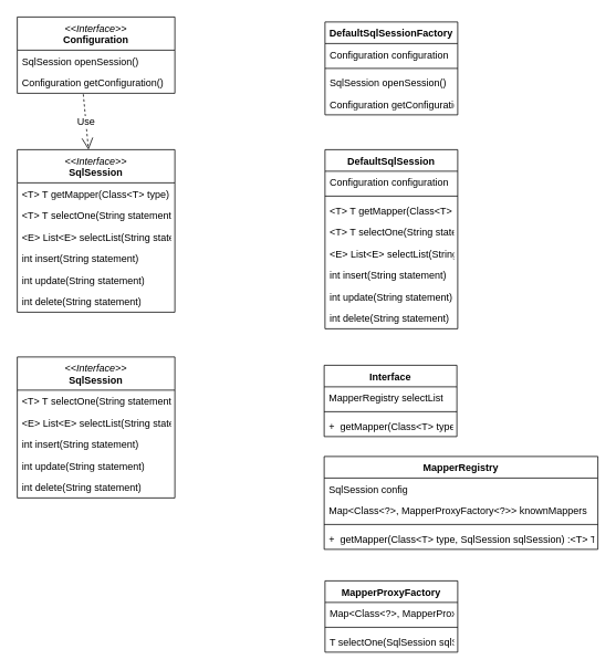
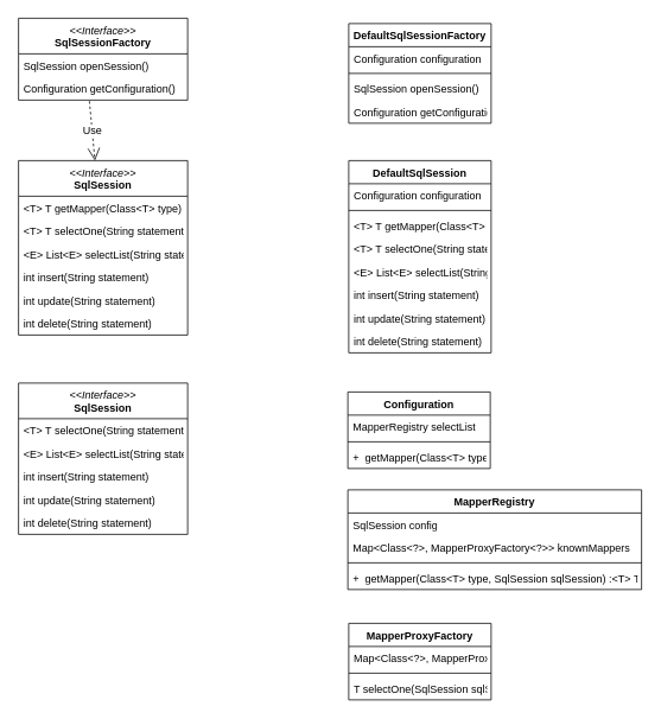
  <mxCell id="0" />
  <mxCell id="1" parent="0" />
- <mxCell id="2" value="&lt;i style=&quot;font-weight: 400;&quot;&gt;&amp;lt;&amp;lt;Interface&amp;gt;&amp;gt;&lt;/i&gt;&lt;br style=&quot;font-weight: 400;&quot;&gt;Configuration" style="swimlane;fontStyle=1;align=center;verticalAlign=top;childLayout=stackLayout;horizontal=1;startSize=40;horizontalStack=0;resizeParent=1;resizeParentMax=0;resizeLast=0;collapsible=1;marginBottom=0;whiteSpace=wrap;html=1;" vertex="1" parent="1"><mxGeometry x="20" y="20" width="190" height="92" as="geometry" /></mxCell>
+ <mxCell id="2" value="&lt;i style=&quot;font-weight: 400;&quot;&gt;&amp;lt;&amp;lt;Interface&amp;gt;&amp;gt;&lt;/i&gt;&lt;br style=&quot;font-weight: 400;&quot;&gt;SqlSessionFactory" style="swimlane;fontStyle=1;align=center;verticalAlign=top;childLayout=stackLayout;horizontal=1;startSize=40;horizontalStack=0;resizeParent=1;resizeParentMax=0;resizeLast=0;collapsible=1;marginBottom=0;whiteSpace=wrap;html=1;" vertex="1" parent="1"><mxGeometry x="20" y="20" width="190" height="92" as="geometry" /></mxCell>
  <mxCell id="3" value="SqlSession openSession()" style="text;strokeColor=none;fillColor=none;align=left;verticalAlign=top;spacingLeft=4;spacingRight=4;overflow=hidden;rotatable=0;points=[[0,0.5],[1,0.5]];portConstraint=eastwest;html=1;" vertex="1" parent="2"><mxGeometry y="40" width="190" height="26" as="geometry" /></mxCell>
  <mxCell id="4" value="Configuration getConfiguration()" style="text;strokeColor=none;fillColor=none;align=left;verticalAlign=top;spacingLeft=4;spacingRight=4;overflow=hidden;rotatable=0;points=[[0,0.5],[1,0.5]];portConstraint=eastwest;html=1;" vertex="1" parent="2"><mxGeometry y="66" width="190" height="26" as="geometry" /></mxCell>
  <mxCell id="5" value="DefaultSqlSessionFactory" style="swimlane;fontStyle=1;align=center;verticalAlign=top;childLayout=stackLayout;horizontal=1;startSize=26;horizontalStack=0;resizeParent=1;resizeParentMax=0;resizeLast=0;collapsible=1;marginBottom=0;whiteSpace=wrap;html=1;spacingLeft=4;spacingRight=4;fontFamily=Helvetica;fontSize=12;fontColor=default;fillColor=none;gradientColor=none;" vertex="1" parent="1"><mxGeometry x="391" y="26" width="160" height="112" as="geometry" /></mxCell>
  <mxCell id="6" value="&lt;div&gt;Configuration configuration&lt;/div&gt;&lt;div&gt;&lt;br&gt;&lt;/div&gt;" style="text;strokeColor=none;fillColor=none;align=left;verticalAlign=top;spacingLeft=4;spacingRight=4;overflow=hidden;rotatable=0;points=[[0,0.5],[1,0.5]];portConstraint=eastwest;whiteSpace=wrap;html=1;fontFamily=Helvetica;fontSize=12;fontColor=default;" vertex="1" parent="5"><mxGeometry y="26" width="160" height="26" as="geometry" /></mxCell>
  <mxCell id="7" value="" style="line;strokeWidth=1;fillColor=none;align=left;verticalAlign=middle;spacingTop=-1;spacingLeft=3;spacingRight=3;rotatable=0;labelPosition=right;points=[];portConstraint=eastwest;strokeColor=inherit;fontFamily=Helvetica;fontSize=12;fontColor=default;" vertex="1" parent="5"><mxGeometry y="52" width="160" height="8" as="geometry" /></mxCell>
  <mxCell id="8" value="&lt;span style=&quot;text-wrap-mode: nowrap;&quot;&gt;SqlSession openSession()&lt;/span&gt;" style="text;strokeColor=none;fillColor=none;align=left;verticalAlign=top;spacingLeft=4;spacingRight=4;overflow=hidden;rotatable=0;points=[[0,0.5],[1,0.5]];portConstraint=eastwest;whiteSpace=wrap;html=1;fontFamily=Helvetica;fontSize=12;fontColor=default;" vertex="1" parent="5"><mxGeometry y="60" width="160" height="26" as="geometry" /></mxCell>
  <mxCell id="9" value="&lt;span style=&quot;text-wrap-mode: nowrap;&quot;&gt;Configuration getConfiguration()&lt;/span&gt;" style="text;strokeColor=none;fillColor=none;align=left;verticalAlign=top;spacingLeft=4;spacingRight=4;overflow=hidden;rotatable=0;points=[[0,0.5],[1,0.5]];portConstraint=eastwest;whiteSpace=wrap;html=1;fontFamily=Helvetica;fontSize=12;fontColor=default;" vertex="1" parent="5"><mxGeometry y="86" width="160" height="26" as="geometry" /></mxCell>
  <mxCell id="10" value="&lt;i style=&quot;font-weight: 400;&quot;&gt;&amp;lt;&amp;lt;Interface&amp;gt;&amp;gt;&lt;/i&gt;&lt;br style=&quot;font-weight: 400;&quot;&gt;SqlSession" style="swimlane;fontStyle=1;align=center;verticalAlign=top;childLayout=stackLayout;horizontal=1;startSize=40;horizontalStack=0;resizeParent=1;resizeParentMax=0;resizeLast=0;collapsible=1;marginBottom=0;whiteSpace=wrap;html=1;" vertex="1" parent="1"><mxGeometry x="20" y="180" width="190" height="196" as="geometry" /></mxCell>
  <mxCell id="11" value=" &amp;lt;T&amp;gt; T getMapper(Class&amp;lt;T&amp;gt; type)" style="text;strokeColor=none;fillColor=none;align=left;verticalAlign=top;spacingLeft=4;spacingRight=4;overflow=hidden;rotatable=0;points=[[0,0.5],[1,0.5]];portConstraint=eastwest;html=1;" vertex="1" parent="10"><mxGeometry y="40" width="190" height="26" as="geometry" /></mxCell>
  <mxCell id="12" value="&amp;lt;T&amp;gt; T selectOne(String statement)" style="text;strokeColor=none;fillColor=none;align=left;verticalAlign=top;spacingLeft=4;spacingRight=4;overflow=hidden;rotatable=0;points=[[0,0.5],[1,0.5]];portConstraint=eastwest;html=1;" vertex="1" parent="10"><mxGeometry y="66" width="190" height="26" as="geometry" /></mxCell>
  <mxCell id="13" value="&lt;div&gt;&amp;lt;E&amp;gt; List&amp;lt;E&amp;gt; selectList(String statement)&amp;nbsp;&lt;/div&gt;&lt;div&gt;&lt;br&gt;&lt;/div&gt;" style="text;strokeColor=none;fillColor=none;align=left;verticalAlign=top;spacingLeft=4;spacingRight=4;overflow=hidden;rotatable=0;points=[[0,0.5],[1,0.5]];portConstraint=eastwest;html=1;" vertex="1" parent="10"><mxGeometry y="92" width="190" height="26" as="geometry" /></mxCell>
  <mxCell id="14" value="int insert(String statement)" style="text;strokeColor=none;fillColor=none;align=left;verticalAlign=top;spacingLeft=4;spacingRight=4;overflow=hidden;rotatable=0;points=[[0,0.5],[1,0.5]];portConstraint=eastwest;html=1;" vertex="1" parent="10"><mxGeometry y="118" width="190" height="26" as="geometry" /></mxCell>
  <mxCell id="15" value="int update(String statement)" style="text;strokeColor=none;fillColor=none;align=left;verticalAlign=top;spacingLeft=4;spacingRight=4;overflow=hidden;rotatable=0;points=[[0,0.5],[1,0.5]];portConstraint=eastwest;html=1;" vertex="1" parent="10"><mxGeometry y="144" width="190" height="26" as="geometry" /></mxCell>
  <mxCell id="16" value="int delete(String statement)" style="text;strokeColor=none;fillColor=none;align=left;verticalAlign=top;spacingLeft=4;spacingRight=4;overflow=hidden;rotatable=0;points=[[0,0.5],[1,0.5]];portConstraint=eastwest;html=1;" vertex="1" parent="10"><mxGeometry y="170" width="190" height="26" as="geometry" /></mxCell>
  <mxCell id="17" value="Use" style="endArrow=open;endSize=12;dashed=1;html=1;rounded=0;fontFamily=Helvetica;fontSize=12;fontColor=default;exitX=0.419;exitY=1.045;exitDx=0;exitDy=0;exitPerimeter=0;" edge="1" parent="1" source="4" target="10"><mxGeometry width="160" relative="1" as="geometry"><mxPoint x="120" y="180" as="sourcePoint" /><mxPoint x="320" y="180" as="targetPoint" /></mxGeometry></mxCell>
  <mxCell id="18" value="&lt;i style=&quot;font-weight: 400;&quot;&gt;&amp;lt;&amp;lt;Interface&amp;gt;&amp;gt;&lt;/i&gt;&lt;br style=&quot;font-weight: 400;&quot;&gt;SqlSession" style="swimlane;fontStyle=1;align=center;verticalAlign=top;childLayout=stackLayout;horizontal=1;startSize=40;horizontalStack=0;resizeParent=1;resizeParentMax=0;resizeLast=0;collapsible=1;marginBottom=0;whiteSpace=wrap;html=1;" vertex="1" parent="1"><mxGeometry x="20" y="430" width="190" height="170" as="geometry" /></mxCell>
  <mxCell id="19" value="&amp;lt;T&amp;gt; T selectOne(String statement)" style="text;strokeColor=none;fillColor=none;align=left;verticalAlign=top;spacingLeft=4;spacingRight=4;overflow=hidden;rotatable=0;points=[[0,0.5],[1,0.5]];portConstraint=eastwest;html=1;" vertex="1" parent="18"><mxGeometry y="40" width="190" height="26" as="geometry" /></mxCell>
  <mxCell id="20" value="&lt;div&gt;&amp;lt;E&amp;gt; List&amp;lt;E&amp;gt; selectList(String statement)&amp;nbsp;&lt;/div&gt;&lt;div&gt;&lt;br&gt;&lt;/div&gt;" style="text;strokeColor=none;fillColor=none;align=left;verticalAlign=top;spacingLeft=4;spacingRight=4;overflow=hidden;rotatable=0;points=[[0,0.5],[1,0.5]];portConstraint=eastwest;html=1;" vertex="1" parent="18"><mxGeometry y="66" width="190" height="26" as="geometry" /></mxCell>
  <mxCell id="21" value="int insert(String statement)" style="text;strokeColor=none;fillColor=none;align=left;verticalAlign=top;spacingLeft=4;spacingRight=4;overflow=hidden;rotatable=0;points=[[0,0.5],[1,0.5]];portConstraint=eastwest;html=1;" vertex="1" parent="18"><mxGeometry y="92" width="190" height="26" as="geometry" /></mxCell>
  <mxCell id="22" value="int update(String statement)" style="text;strokeColor=none;fillColor=none;align=left;verticalAlign=top;spacingLeft=4;spacingRight=4;overflow=hidden;rotatable=0;points=[[0,0.5],[1,0.5]];portConstraint=eastwest;html=1;" vertex="1" parent="18"><mxGeometry y="118" width="190" height="26" as="geometry" /></mxCell>
  <mxCell id="23" value="int delete(String statement)" style="text;strokeColor=none;fillColor=none;align=left;verticalAlign=top;spacingLeft=4;spacingRight=4;overflow=hidden;rotatable=0;points=[[0,0.5],[1,0.5]];portConstraint=eastwest;html=1;" vertex="1" parent="18"><mxGeometry y="144" width="190" height="26" as="geometry" /></mxCell>
  <mxCell id="24" value="DefaultSqlSession" style="swimlane;fontStyle=1;align=center;verticalAlign=top;childLayout=stackLayout;horizontal=1;startSize=26;horizontalStack=0;resizeParent=1;resizeParentMax=0;resizeLast=0;collapsible=1;marginBottom=0;whiteSpace=wrap;html=1;spacingLeft=4;spacingRight=4;fontFamily=Helvetica;fontSize=12;fontColor=default;fillColor=none;gradientColor=none;" vertex="1" parent="1"><mxGeometry x="391" y="180" width="160" height="216" as="geometry" /></mxCell>
  <mxCell id="25" value="&lt;div&gt;Configuration configuration&lt;/div&gt;&lt;div&gt;&lt;br&gt;&lt;/div&gt;" style="text;strokeColor=none;fillColor=none;align=left;verticalAlign=top;spacingLeft=4;spacingRight=4;overflow=hidden;rotatable=0;points=[[0,0.5],[1,0.5]];portConstraint=eastwest;whiteSpace=wrap;html=1;fontFamily=Helvetica;fontSize=12;fontColor=default;" vertex="1" parent="24"><mxGeometry y="26" width="160" height="26" as="geometry" /></mxCell>
  <mxCell id="26" value="" style="line;strokeWidth=1;fillColor=none;align=left;verticalAlign=middle;spacingTop=-1;spacingLeft=3;spacingRight=3;rotatable=0;labelPosition=right;points=[];portConstraint=eastwest;strokeColor=inherit;fontFamily=Helvetica;fontSize=12;fontColor=default;" vertex="1" parent="24"><mxGeometry y="52" width="160" height="8" as="geometry" /></mxCell>
  <mxCell id="27" value="&lt;span style=&quot;text-wrap-mode: nowrap;&quot;&gt;&amp;lt;T&amp;gt; T getMapper(Class&amp;lt;T&amp;gt; type)&lt;/span&gt;" style="text;strokeColor=none;fillColor=none;align=left;verticalAlign=top;spacingLeft=4;spacingRight=4;overflow=hidden;rotatable=0;points=[[0,0.5],[1,0.5]];portConstraint=eastwest;whiteSpace=wrap;html=1;fontFamily=Helvetica;fontSize=12;fontColor=default;" vertex="1" parent="24"><mxGeometry y="60" width="160" height="26" as="geometry" /></mxCell>
  <mxCell id="28" value="&lt;span style=&quot;text-wrap-mode: nowrap;&quot;&gt;&amp;lt;T&amp;gt; T selectOne(String statement)&lt;/span&gt;" style="text;strokeColor=none;fillColor=none;align=left;verticalAlign=top;spacingLeft=4;spacingRight=4;overflow=hidden;rotatable=0;points=[[0,0.5],[1,0.5]];portConstraint=eastwest;whiteSpace=wrap;html=1;fontFamily=Helvetica;fontSize=12;fontColor=default;" vertex="1" parent="24"><mxGeometry y="86" width="160" height="26" as="geometry" /></mxCell>
  <mxCell id="29" value="&lt;div&gt;&amp;lt;E&amp;gt; List&amp;lt;E&amp;gt; selectList(String statement)&amp;nbsp;&lt;/div&gt;&lt;div&gt;&lt;br style=&quot;text-wrap-mode: nowrap;&quot;&gt;&lt;/div&gt;" style="text;strokeColor=none;fillColor=none;align=left;verticalAlign=top;spacingLeft=4;spacingRight=4;overflow=hidden;rotatable=0;points=[[0,0.5],[1,0.5]];portConstraint=eastwest;html=1;fontFamily=Helvetica;fontSize=12;fontColor=default;" vertex="1" parent="24"><mxGeometry y="112" width="160" height="26" as="geometry" /></mxCell>
  <mxCell id="30" value="&lt;span style=&quot;text-wrap-mode: nowrap;&quot;&gt;int insert(String statement)&lt;/span&gt;" style="text;strokeColor=none;fillColor=none;align=left;verticalAlign=top;spacingLeft=4;spacingRight=4;overflow=hidden;rotatable=0;points=[[0,0.5],[1,0.5]];portConstraint=eastwest;whiteSpace=wrap;html=1;fontFamily=Helvetica;fontSize=12;fontColor=default;" vertex="1" parent="24"><mxGeometry y="138" width="160" height="26" as="geometry" /></mxCell>
  <mxCell id="31" value="&lt;div&gt;int update(String statement)&lt;/div&gt;" style="text;strokeColor=none;fillColor=none;align=left;verticalAlign=top;spacingLeft=4;spacingRight=4;overflow=hidden;rotatable=0;points=[[0,0.5],[1,0.5]];portConstraint=eastwest;html=1;fontFamily=Helvetica;fontSize=12;fontColor=default;" vertex="1" parent="24"><mxGeometry y="164" width="160" height="26" as="geometry" /></mxCell>
  <mxCell id="32" value="&lt;span style=&quot;text-wrap-mode: nowrap;&quot;&gt;int delete(String statement)&lt;/span&gt;" style="text;strokeColor=none;fillColor=none;align=left;verticalAlign=top;spacingLeft=4;spacingRight=4;overflow=hidden;rotatable=0;points=[[0,0.5],[1,0.5]];portConstraint=eastwest;whiteSpace=wrap;html=1;fontFamily=Helvetica;fontSize=12;fontColor=default;" vertex="1" parent="24"><mxGeometry y="190" width="160" height="26" as="geometry" /></mxCell>
- <mxCell id="33" value="Interface" style="swimlane;fontStyle=1;align=center;verticalAlign=top;childLayout=stackLayout;horizontal=1;startSize=26;horizontalStack=0;resizeParent=1;resizeParentMax=0;resizeLast=0;collapsible=1;marginBottom=0;whiteSpace=wrap;html=1;spacingLeft=4;spacingRight=4;fontFamily=Helvetica;fontSize=12;fontColor=default;fillColor=none;gradientColor=none;" vertex="1" parent="1"><mxGeometry x="390" y="440" width="160" height="86" as="geometry" /></mxCell>
+ <mxCell id="33" value="Configuration" style="swimlane;fontStyle=1;align=center;verticalAlign=top;childLayout=stackLayout;horizontal=1;startSize=26;horizontalStack=0;resizeParent=1;resizeParentMax=0;resizeLast=0;collapsible=1;marginBottom=0;whiteSpace=wrap;html=1;spacingLeft=4;spacingRight=4;fontFamily=Helvetica;fontSize=12;fontColor=default;fillColor=none;gradientColor=none;" vertex="1" parent="1"><mxGeometry x="390" y="440" width="160" height="86" as="geometry" /></mxCell>
  <mxCell id="34" value="&lt;div&gt;MapperRegistry selectList&lt;/div&gt;" style="text;strokeColor=none;fillColor=none;align=left;verticalAlign=top;spacingLeft=4;spacingRight=4;overflow=hidden;rotatable=0;points=[[0,0.5],[1,0.5]];portConstraint=eastwest;html=1;fontFamily=Helvetica;fontSize=12;fontColor=default;" vertex="1" parent="33"><mxGeometry y="26" width="160" height="26" as="geometry" /></mxCell>
  <mxCell id="35" value="" style="line;strokeWidth=1;fillColor=none;align=left;verticalAlign=middle;spacingTop=-1;spacingLeft=3;spacingRight=3;rotatable=0;labelPosition=right;points=[];portConstraint=eastwest;strokeColor=inherit;fontFamily=Helvetica;fontSize=12;fontColor=default;" vertex="1" parent="33"><mxGeometry y="52" width="160" height="8" as="geometry" /></mxCell>
  <mxCell id="36" value="&lt;span style=&quot;text-wrap-mode: nowrap;&quot;&gt;+&amp;nbsp; getMapper(Class&amp;lt;T&amp;gt; type, SqlSession sqlSession) :&lt;/span&gt;&lt;span style=&quot;text-wrap-mode: nowrap;&quot;&gt;&amp;lt;T&amp;gt; T&lt;/span&gt;" style="text;strokeColor=none;fillColor=none;align=left;verticalAlign=top;spacingLeft=4;spacingRight=4;overflow=hidden;rotatable=0;points=[[0,0.5],[1,0.5]];portConstraint=eastwest;html=1;fontFamily=Helvetica;fontSize=12;fontColor=default;" vertex="1" parent="33"><mxGeometry y="60" width="160" height="26" as="geometry" /></mxCell>
  <mxCell id="37" value="MapperRegistry" style="swimlane;fontStyle=1;align=center;verticalAlign=top;childLayout=stackLayout;horizontal=1;startSize=26;horizontalStack=0;resizeParent=1;resizeParentMax=0;resizeLast=0;collapsible=1;marginBottom=0;whiteSpace=wrap;html=1;spacingLeft=4;spacingRight=4;fontFamily=Helvetica;fontSize=12;fontColor=default;fillColor=none;gradientColor=none;" vertex="1" parent="1"><mxGeometry x="390" y="550" width="330" height="112" as="geometry" /></mxCell>
  <mxCell id="38" value="&lt;div&gt;SqlSession config&lt;/div&gt;" style="text;strokeColor=none;fillColor=none;align=left;verticalAlign=top;spacingLeft=4;spacingRight=4;overflow=hidden;rotatable=0;points=[[0,0.5],[1,0.5]];portConstraint=eastwest;whiteSpace=wrap;html=1;fontFamily=Helvetica;fontSize=12;fontColor=default;" vertex="1" parent="37"><mxGeometry y="26" width="330" height="26" as="geometry" /></mxCell>
  <mxCell id="39" value="&lt;div&gt;Map&amp;lt;Class&amp;lt;?&amp;gt;, MapperProxyFactory&amp;lt;?&amp;gt;&amp;gt; knownMappers&lt;/div&gt;" style="text;strokeColor=none;fillColor=none;align=left;verticalAlign=top;spacingLeft=4;spacingRight=4;overflow=hidden;rotatable=0;points=[[0,0.5],[1,0.5]];portConstraint=eastwest;html=1;fontFamily=Helvetica;fontSize=12;fontColor=default;" vertex="1" parent="37"><mxGeometry y="52" width="330" height="26" as="geometry" /></mxCell>
  <mxCell id="40" value="" style="line;strokeWidth=1;fillColor=none;align=left;verticalAlign=middle;spacingTop=-1;spacingLeft=3;spacingRight=3;rotatable=0;labelPosition=right;points=[];portConstraint=eastwest;strokeColor=inherit;fontFamily=Helvetica;fontSize=12;fontColor=default;" vertex="1" parent="37"><mxGeometry y="78" width="330" height="8" as="geometry" /></mxCell>
  <mxCell id="41" value="&lt;span style=&quot;text-wrap-mode: nowrap;&quot;&gt;+&amp;nbsp; getMapper(Class&amp;lt;T&amp;gt; type, SqlSession sqlSession) :&lt;/span&gt;&lt;span style=&quot;text-wrap-mode: nowrap;&quot;&gt;&amp;lt;T&amp;gt; T&lt;/span&gt;" style="text;strokeColor=none;fillColor=none;align=left;verticalAlign=top;spacingLeft=4;spacingRight=4;overflow=hidden;rotatable=0;points=[[0,0.5],[1,0.5]];portConstraint=eastwest;html=1;fontFamily=Helvetica;fontSize=12;fontColor=default;" vertex="1" parent="37"><mxGeometry y="86" width="330" height="26" as="geometry" /></mxCell>
  <mxCell id="42" value="MapperProxyFactory" style="swimlane;fontStyle=1;align=center;verticalAlign=top;childLayout=stackLayout;horizontal=1;startSize=26;horizontalStack=0;resizeParent=1;resizeParentMax=0;resizeLast=0;collapsible=1;marginBottom=0;whiteSpace=wrap;html=1;spacingLeft=4;spacingRight=4;fontFamily=Helvetica;fontSize=12;fontColor=default;fillColor=none;gradientColor=none;" vertex="1" parent="1"><mxGeometry x="391" y="700" width="160" height="86" as="geometry" /></mxCell>
  <mxCell id="43" value="&lt;div&gt;Map&amp;lt;Class&amp;lt;?&amp;gt;, MapperProxyFactory&amp;lt;?&amp;gt;&amp;gt; knownMappers&lt;/div&gt;" style="text;strokeColor=none;fillColor=none;align=left;verticalAlign=top;spacingLeft=4;spacingRight=4;overflow=hidden;rotatable=0;points=[[0,0.5],[1,0.5]];portConstraint=eastwest;html=1;fontFamily=Helvetica;fontSize=12;fontColor=default;" vertex="1" parent="42"><mxGeometry y="26" width="160" height="26" as="geometry" /></mxCell>
  <mxCell id="44" value="" style="line;strokeWidth=1;fillColor=none;align=left;verticalAlign=middle;spacingTop=-1;spacingLeft=3;spacingRight=3;rotatable=0;labelPosition=right;points=[];portConstraint=eastwest;strokeColor=inherit;fontFamily=Helvetica;fontSize=12;fontColor=default;" vertex="1" parent="42"><mxGeometry y="52" width="160" height="8" as="geometry" /></mxCell>
  <mxCell id="45" value="T selectOne(SqlSession sqlSession)" style="text;strokeColor=none;fillColor=none;align=left;verticalAlign=top;spacingLeft=4;spacingRight=4;overflow=hidden;rotatable=0;points=[[0,0.5],[1,0.5]];portConstraint=eastwest;html=1;fontFamily=Helvetica;fontSize=12;fontColor=default;" vertex="1" parent="42"><mxGeometry y="60" width="160" height="26" as="geometry" /></mxCell>
